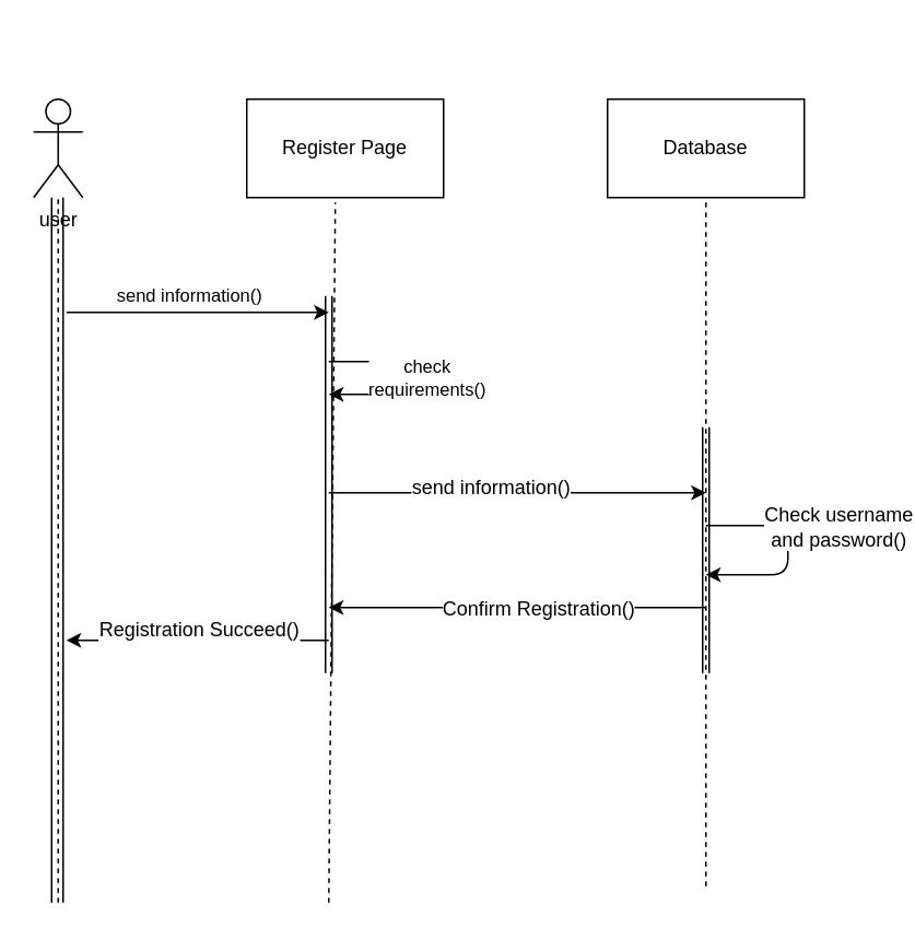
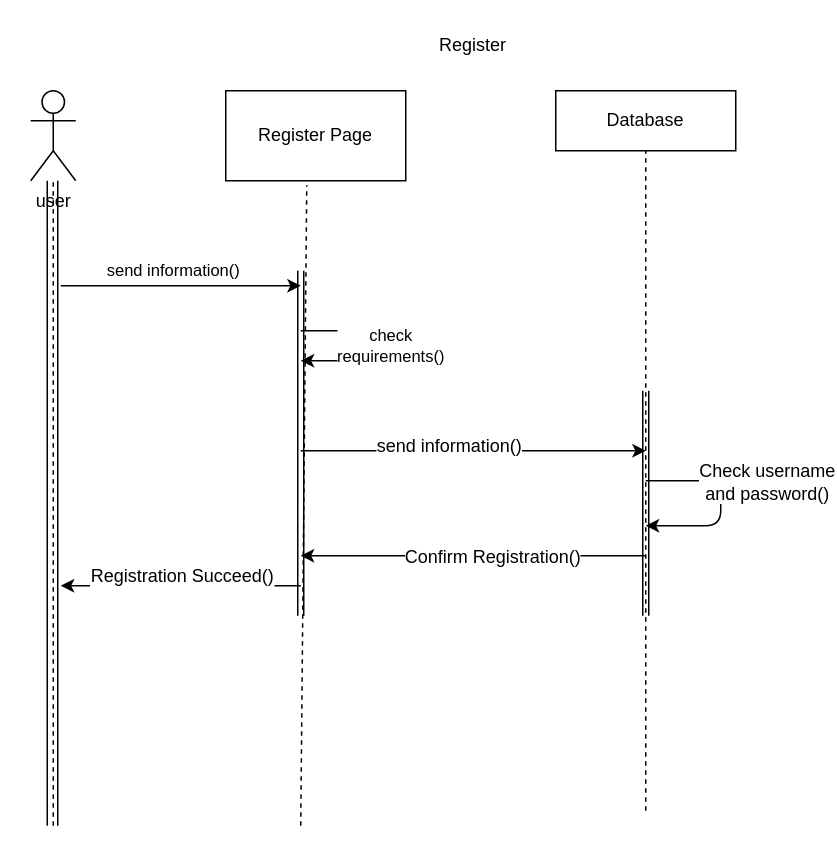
  <mxCell id="0" />
  <mxCell id="1" parent="0" />
  <mxCell id="2" value="&lt;div&gt;user&lt;/div&gt;&lt;div&gt;&lt;br&gt;&lt;/div&gt;" style="shape=umlActor;verticalLabelPosition=bottom;labelBackgroundColor=#ffffff;verticalAlign=top;html=1;outlineConnect=0;" parent="1" vertex="1"><mxGeometry x="20" y="60" width="30" height="60" as="geometry" /></mxCell>
+ <mxCell id="3" value="Register" style="text;html=1;strokeColor=none;fillColor=none;align=center;verticalAlign=middle;whiteSpace=wrap;rounded=0;" parent="1" vertex="1"><mxGeometry x="295" y="20" width="40" height="20" as="geometry" /></mxCell>
  <mxCell id="4" value="Register Page" style="rounded=0;whiteSpace=wrap;html=1;" parent="1" vertex="1"><mxGeometry x="150" y="60" width="120" height="60" as="geometry" /></mxCell>
  <mxCell id="5" value="" style="endArrow=none;dashed=1;html=1;" parent="1" target="2" edge="1"><mxGeometry width="50" height="50" relative="1" as="geometry"><mxPoint x="35" y="550" as="sourcePoint" /><mxPoint x="70" y="180" as="targetPoint" /></mxGeometry></mxCell>
  <mxCell id="6" value="" style="shape=link;html=1;width=7;" parent="1" edge="1"><mxGeometry width="50" height="50" relative="1" as="geometry"><mxPoint x="34.5" y="550" as="sourcePoint" /><mxPoint x="34.5" y="120" as="targetPoint" /></mxGeometry></mxCell>
  <mxCell id="7" value="" style="endArrow=none;dashed=1;html=1;entryX=0.45;entryY=1.05;entryDx=0;entryDy=0;entryPerimeter=0;" parent="1" target="4" edge="1"><mxGeometry width="50" height="50" relative="1" as="geometry"><mxPoint x="200" y="550" as="sourcePoint" /><mxPoint x="210" y="310" as="targetPoint" /></mxGeometry></mxCell>
  <mxCell id="8" value="send information()" style="endArrow=classic;html=1;" parent="1" edge="1"><mxGeometry x="-0.067" y="10" width="50" height="50" relative="1" as="geometry"><mxPoint x="40" y="190" as="sourcePoint" /><mxPoint x="200" y="190" as="targetPoint" /><mxPoint as="offset" /></mxGeometry></mxCell>
  <mxCell id="9" value="" style="shape=link;html=1;" parent="1" edge="1"><mxGeometry width="50" height="50" relative="1" as="geometry"><mxPoint x="200" y="410" as="sourcePoint" /><mxPoint x="200" y="180" as="targetPoint" /></mxGeometry></mxCell>
  <mxCell id="10" value="&lt;div&gt;check &lt;br&gt;&lt;/div&gt;&lt;div&gt;requirements()&lt;/div&gt;" style="endArrow=classic;html=1;" parent="1" edge="1"><mxGeometry x="0.2" y="-22" width="50" height="50" relative="1" as="geometry"><mxPoint x="200" y="220" as="sourcePoint" /><mxPoint x="200" y="240" as="targetPoint" /><Array as="points"><mxPoint x="240" y="220" /><mxPoint x="240" y="240" /></Array><mxPoint x="20" y="12" as="offset" /></mxGeometry></mxCell>
  <mxCell id="11" value="" style="endArrow=classic;html=1;" parent="1" edge="1"><mxGeometry width="50" height="50" relative="1" as="geometry"><mxPoint x="200" y="300" as="sourcePoint" /><mxPoint x="430" y="300" as="targetPoint" /></mxGeometry></mxCell>
  <mxCell id="12" value="send information()" style="text;html=1;resizable=0;points=[];align=center;verticalAlign=middle;labelBackgroundColor=#ffffff;" parent="11" vertex="1" connectable="0"><mxGeometry x="-0.144" y="4" relative="1" as="geometry"><mxPoint as="offset" /></mxGeometry></mxCell>
- <mxCell id="13" value="Database" style="rounded=0;whiteSpace=wrap;html=1;" parent="1" vertex="1"><mxGeometry x="370" y="60" width="120" height="60" as="geometry" /></mxCell>
+ <mxCell id="13" value="Database" style="rounded=0;whiteSpace=wrap;html=1;" parent="1" vertex="1"><mxGeometry x="370" y="60" width="120" height="40" as="geometry" /></mxCell>
  <mxCell id="14" value="" style="endArrow=none;dashed=1;html=1;entryX=0.5;entryY=1;entryDx=0;entryDy=0;" parent="1" target="13" edge="1"><mxGeometry width="50" height="50" relative="1" as="geometry"><mxPoint x="430" y="540" as="sourcePoint" /><mxPoint x="470" y="210" as="targetPoint" /></mxGeometry></mxCell>
  <mxCell id="15" value="" style="shape=link;html=1;" parent="1" edge="1"><mxGeometry width="50" height="50" relative="1" as="geometry"><mxPoint x="430" y="410" as="sourcePoint" /><mxPoint x="430" y="260" as="targetPoint" /></mxGeometry></mxCell>
  <mxCell id="16" value="" style="endArrow=classic;html=1;" parent="1" edge="1"><mxGeometry width="50" height="50" relative="1" as="geometry"><mxPoint x="430" y="370" as="sourcePoint" /><mxPoint x="200" y="370" as="targetPoint" /></mxGeometry></mxCell>
  <mxCell id="17" value="Confirm Registration()" style="text;html=1;resizable=0;points=[];align=center;verticalAlign=middle;labelBackgroundColor=#ffffff;" parent="16" vertex="1" connectable="0"><mxGeometry x="-0.105" relative="1" as="geometry"><mxPoint as="offset" /></mxGeometry></mxCell>
  <mxCell id="18" value="" style="endArrow=classic;html=1;" parent="1" edge="1"><mxGeometry width="50" height="50" relative="1" as="geometry"><mxPoint x="200" y="390" as="sourcePoint" /><mxPoint x="40" y="390" as="targetPoint" /></mxGeometry></mxCell>
  <mxCell id="19" value="&lt;div&gt;Registration Succeed()&lt;/div&gt;&lt;div&gt;&lt;br&gt;&lt;/div&gt;" style="text;html=1;resizable=0;points=[];align=center;verticalAlign=middle;labelBackgroundColor=#ffffff;direction=west;" parent="18" vertex="1" connectable="0"><mxGeometry x="-0.195" y="2" relative="1" as="geometry"><mxPoint x="-16" y="-2" as="offset" /></mxGeometry></mxCell>
  <mxCell id="20" value="" style="endArrow=classic;html=1;" edge="1" parent="1"><mxGeometry width="50" height="50" relative="1" as="geometry"><mxPoint x="430" y="320" as="sourcePoint" /><mxPoint x="430" y="350" as="targetPoint" /><Array as="points"><mxPoint x="480" y="320" /><mxPoint x="480" y="350" /></Array></mxGeometry></mxCell>
  <mxCell id="21" value="&lt;div&gt;Check username &lt;br&gt;&lt;/div&gt;&lt;div&gt;and password()&lt;/div&gt;" style="text;html=1;resizable=0;points=[];align=center;verticalAlign=middle;labelBackgroundColor=#ffffff;direction=south;" vertex="1" connectable="0" parent="20"><mxGeometry x="-0.446" relative="1" as="geometry"><mxPoint x="44" as="offset" /></mxGeometry></mxCell>
